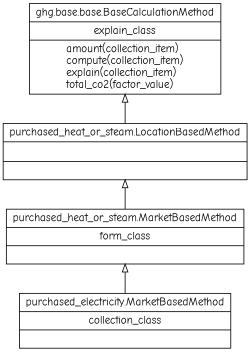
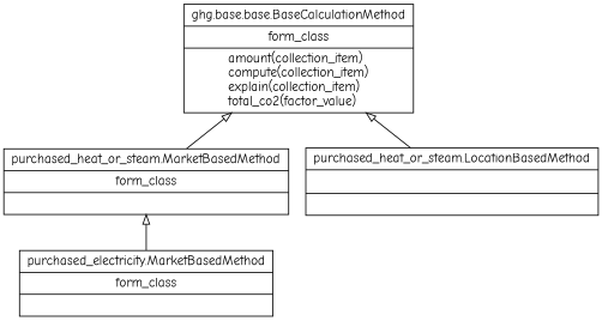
  digraph {
    fontname="Comic Neue"
    rankdir=BT
    node [color=black fontcolor=black fontname="Comic Neue" shape=record style=solid]
    edge [arrowhead=empty arrowtail=none fontname="Comic Neue"]
-   n1 [label=<{ghg.base.base.BaseCalculationMethod|explain_class<br ALIGN="LEFT"/>|amount(collection_item)<br ALIGN="LEFT"/>compute(collection_item)<br ALIGN="LEFT"/>explain(collection_item)<br ALIGN="LEFT"/>total_co2(factor_value)<br ALIGN="LEFT"/>}>]
-   n2 [label=<{purchased_electricity.MarketBasedMethod|collection_class<br ALIGN="LEFT"/>|}>]
+   n1 [label=<{ghg.base.base.BaseCalculationMethod|form_class<br ALIGN="LEFT"/>|amount(collection_item)<br ALIGN="LEFT"/>compute(collection_item)<br ALIGN="LEFT"/>explain(collection_item)<br ALIGN="LEFT"/>total_co2(factor_value)<br ALIGN="LEFT"/>}>]
+   n2 [label=<{purchased_electricity.MarketBasedMethod|form_class<br ALIGN="LEFT"/>|}>]
    n3 [label=<{purchased_heat_or_steam.MarketBasedMethod|form_class<br ALIGN="LEFT"/>|}>]
    n4 [label=<{purchased_heat_or_steam.LocationBasedMethod|<br ALIGN="LEFT"/>|}>]
    n2 -> n3
-   n3 -> n4
+   n3 -> n1
    n4 -> n1
  }
